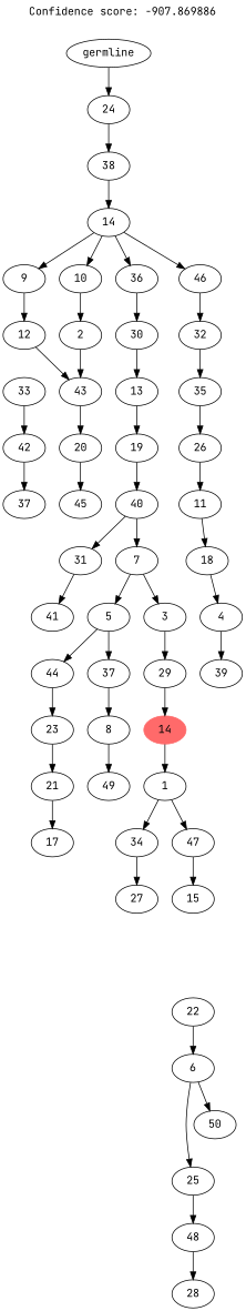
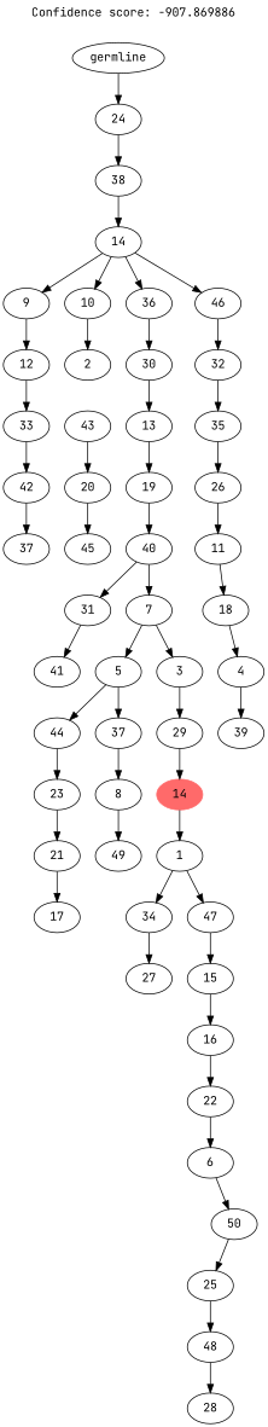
  digraph {
    fontname="JetBrains Mono"
    label="Confidence score: -907.869886"
    labelloc=t
    node [fontname="JetBrains Mono"]
    edge [fontname="JetBrains Mono"]
    n1 [label=42]
    n2 [label=37]
    n3 [label=33]
    n4 [label=12]
    n5 [label=9]
    n6 [label=20]
    n7 [label=45]
    n8 [label=43]
    n9 [label=2]
    n10 [label=10]
    n11 [label=21]
    n12 [label=17]
    n13 [label=23]
    n14 [label=44]
    n15 [label=41]
    n16 [label=31]
    n17 [label=34]
    n18 [label=27]
    n19 [label=49]
    n20 [label=8]
    n21 [label=37]
    n22 [label=5]
    n23 [label=48]
    n24 [label=28]
    n25 [label=25]
    n26 [label=50]
    n27 [label=6]
    n28 [label=22]
+   n29 [label=16]
    n30 [label=15]
    n31 [label=47]
    n32 [label=1]
    n33 [color=indianred1 label=14 style=filled]
    n34 [label=29]
    n35 [label=3]
    n36 [label=7]
    n37 [label=40]
    n38 [label=19]
    n39 [label=13]
    n40 [label=30]
    n41 [label=36]
    n42 [label=4]
    n43 [label=39]
    n44 [label=18]
    n45 [label=11]
    n46 [label=26]
    n47 [label=35]
    n48 [label=32]
    n49 [label=46]
    n50 [label=14]
    n51 [label=38]
    n52 [label=24]
    n53 [label=germline]
    n1 -> n2
    n3 -> n1
-   n4 -> n8
+   n4 -> n3
    n5 -> n4
    n6 -> n7
    n8 -> n6
-   n9 -> n8
    n10 -> n9
    n11 -> n12
    n13 -> n11
    n14 -> n13
    n16 -> n15
    n17 -> n18
    n20 -> n19
    n21 -> n20
    n22 -> n14
    n22 -> n21
    n23 -> n24
    n25 -> n23
-   n27 -> n25
+   n26 -> n25
    n27 -> n26
    n28 -> n27
+   n29 -> n28
+   n30 -> n29
    n31 -> n30
    n32 -> n17
    n32 -> n31
    n33 -> n32
    n34 -> n33
    n35 -> n34
    n36 -> n22
    n36 -> n35
    n37 -> n16
    n37 -> n36
    n38 -> n37
    n39 -> n38
    n40 -> n39
    n41 -> n40
    n42 -> n43
    n44 -> n42
    n45 -> n44
    n46 -> n45
    n47 -> n46
    n48 -> n47
    n49 -> n48
    n50 -> n5
    n50 -> n10
    n50 -> n41
    n50 -> n49
    n51 -> n50
    n52 -> n51
    n53 -> n52
  }
